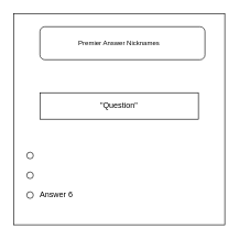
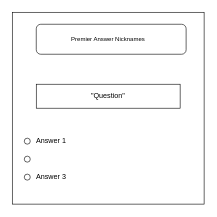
  <mxCell id="0" />
  <mxCell id="1" parent="0" />
  <mxCell id="2" value="" style="whiteSpace=wrap;html=1;aspect=fixed;" vertex="1" parent="1"><mxGeometry x="20" y="20" width="320" height="320" as="geometry" /></mxCell>
  <mxCell id="3" value="" style="rounded=1;whiteSpace=wrap;html=1;" vertex="1" parent="1"><mxGeometry x="60" y="40" width="250" height="50" as="geometry" /></mxCell>
  <mxCell id="4" value="&lt;font size=&quot;1&quot;&gt;Premier Answer Nicknames&lt;/font&gt;" style="text;html=1;strokeColor=none;fillColor=none;align=center;verticalAlign=middle;whiteSpace=wrap;rounded=0;" vertex="1" parent="1"><mxGeometry x="80" y="52.5" width="200" height="25" as="geometry" /></mxCell>
  <mxCell id="5" value="&quot;Question&quot;" style="rounded=0;whiteSpace=wrap;html=1;" vertex="1" parent="1"><mxGeometry x="60" y="140" width="240" height="40" as="geometry" /></mxCell>
  <mxCell id="6" value="" style="ellipse;whiteSpace=wrap;html=1;aspect=fixed;" vertex="1" parent="1"><mxGeometry x="40" y="230" width="10" height="10" as="geometry" /></mxCell>
  <mxCell id="7" value="" style="ellipse;whiteSpace=wrap;html=1;aspect=fixed;" vertex="1" parent="1"><mxGeometry x="40" y="260" width="10" height="10" as="geometry" /></mxCell>
  <mxCell id="8" value="" style="ellipse;whiteSpace=wrap;html=1;aspect=fixed;" vertex="1" parent="1"><mxGeometry x="40" y="290" width="10" height="10" as="geometry" /></mxCell>
- <mxCell id="10" value="Answer 6" style="text;html=1;strokeColor=none;fillColor=none;align=center;verticalAlign=middle;whiteSpace=wrap;rounded=0;" vertex="1" parent="1"><mxGeometry x="50" y="287.5" width="70" height="15" as="geometry" /></mxCell>
+ <mxCell id="9" value="Answer 1" style="text;html=1;strokeColor=none;fillColor=none;align=center;verticalAlign=middle;whiteSpace=wrap;rounded=0;" vertex="1" parent="1"><mxGeometry x="50" y="227.5" width="70" height="15" as="geometry" /></mxCell>
+ <mxCell id="10" value="Answer 3" style="text;html=1;strokeColor=none;fillColor=none;align=center;verticalAlign=middle;whiteSpace=wrap;rounded=0;" vertex="1" parent="1"><mxGeometry x="50" y="287.5" width="70" height="15" as="geometry" /></mxCell>
